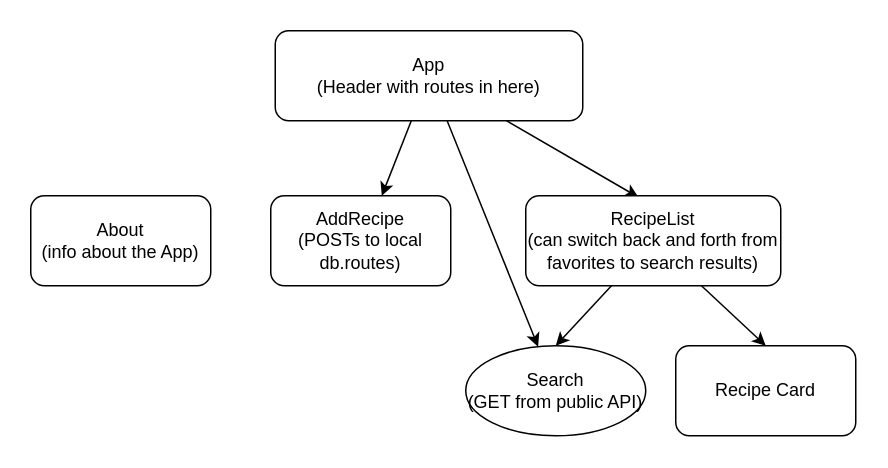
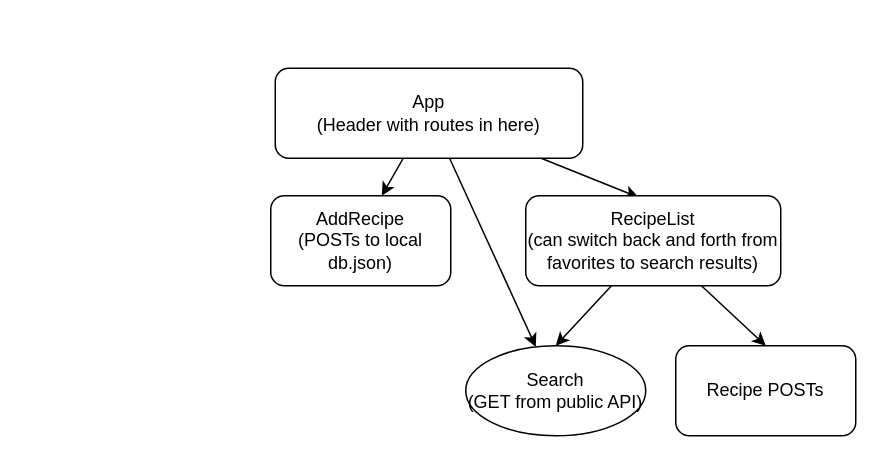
  <mxCell id="0" />
  <mxCell id="1" parent="0" />
  <mxCell id="2" style="edgeStyle=none;html=1;entryX=0.442;entryY=0.017;entryDx=0;entryDy=0;entryPerimeter=0;" parent="1" source="5" target="9" edge="1"><mxGeometry relative="1" as="geometry"><mxPoint x="450" y="140" as="targetPoint" /></mxGeometry></mxCell>
  <mxCell id="3" style="edgeStyle=none;html=1;entryX=0.617;entryY=0;entryDx=0;entryDy=0;entryPerimeter=0;" parent="1" source="5" target="11" edge="1"><mxGeometry relative="1" as="geometry" /></mxCell>
  <mxCell id="4" style="edgeStyle=none;html=1;" parent="1" source="5" target="6" edge="1"><mxGeometry relative="1" as="geometry" /></mxCell>
- <mxCell id="5" value="App&lt;br&gt;(Header with routes in here)" style="rounded=1;whiteSpace=wrap;html=1;" parent="1" vertex="1"><mxGeometry x="183" y="20" width="205" height="60" as="geometry" /></mxCell>
+ <mxCell id="5" value="App&lt;br&gt;(Header with routes in here)" style="rounded=1;whiteSpace=wrap;html=1;" parent="1" vertex="1"><mxGeometry x="183" y="45" width="205" height="60" as="geometry" /></mxCell>
  <mxCell id="6" value="Search&lt;br&gt;(GET from public API)" style="ellipse;whiteSpace=wrap;html=1;" parent="1" vertex="1"><mxGeometry x="310" y="230" width="120" height="60" as="geometry" /></mxCell>
  <mxCell id="7" style="edgeStyle=none;html=1;entryX=0.5;entryY=0;entryDx=0;entryDy=0;" parent="1" source="9" target="10" edge="1"><mxGeometry relative="1" as="geometry"><mxPoint x="470" y="240" as="targetPoint" /></mxGeometry></mxCell>
  <mxCell id="8" style="edgeStyle=none;html=1;entryX=0.5;entryY=0;entryDx=0;entryDy=0;" edge="1" parent="1" source="9" target="6"><mxGeometry relative="1" as="geometry" /></mxCell>
  <mxCell id="9" value="RecipeList&lt;br&gt;(can switch back and forth from favorites to search results)" style="rounded=1;whiteSpace=wrap;html=1;" parent="1" vertex="1"><mxGeometry x="350" y="130" width="170" height="60" as="geometry" /></mxCell>
- <mxCell id="10" value="Recipe Card" style="rounded=1;whiteSpace=wrap;html=1;" parent="1" vertex="1"><mxGeometry x="450" y="230" width="120" height="60" as="geometry" /></mxCell>
- <mxCell id="11" value="AddRecipe&lt;br&gt;(POSTs to local db.routes)" style="rounded=1;whiteSpace=wrap;html=1;" parent="1" vertex="1"><mxGeometry x="180" y="130" width="120" height="60" as="geometry" /></mxCell>
- <mxCell id="12" value="About&lt;br&gt;(info about the App)" style="rounded=1;whiteSpace=wrap;html=1;" parent="1" vertex="1"><mxGeometry x="20" y="130" width="120" height="60" as="geometry" /></mxCell>
+ <mxCell id="10" value="Recipe POSTs" style="rounded=1;whiteSpace=wrap;html=1;" parent="1" vertex="1"><mxGeometry x="450" y="230" width="120" height="60" as="geometry" /></mxCell>
+ <mxCell id="11" value="AddRecipe&lt;br&gt;(POSTs to local db.json)" style="rounded=1;whiteSpace=wrap;html=1;" parent="1" vertex="1"><mxGeometry x="180" y="130" width="120" height="60" as="geometry" /></mxCell>
